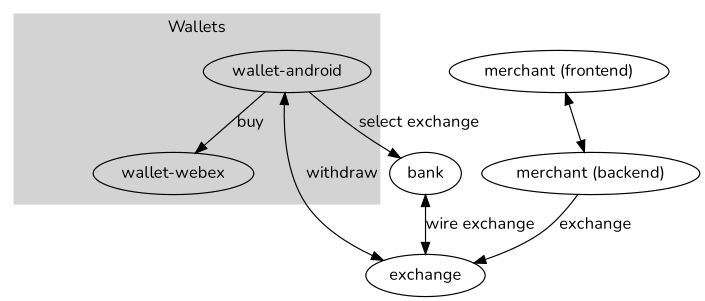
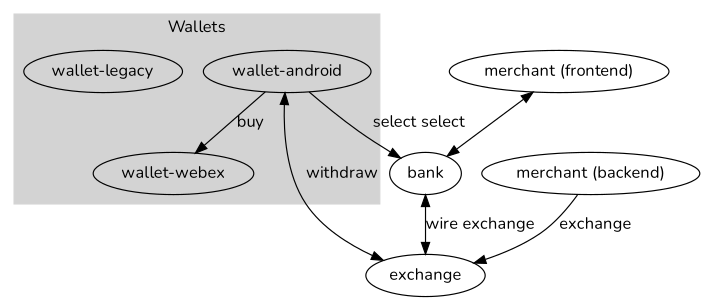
  digraph {
    compound=true
    concatenate=true
    fontname=Nunito
    node [fontname=Nunito]
    edge [fontname=Nunito]
    n1 [label="wallet-webex"]
    n2 [label="wallet-android"]
+   n3 [label="wallet-legacy"]
    exchange
    bank
    n6 [label="merchant (frontend)"]
    n7 [label="merchant (backend)"]
    subgraph cluster_1 {
      color=lightgrey
      label=Wallets
      style=filled
      n1
      n2
+     n3
    }
    n2 -> n1 [label=buy]
    n2 -> exchange [dir=both label=withdraw]
-   n2 -> bank [label="select exchange"]
+   n2 -> bank [label="select select"]
    bank -> exchange [dir=both label="wire exchange"]
-   n6 -> n7 [dir=both]
+   n6 -> bank [dir=both]
    n7 -> exchange [label=exchange]
  }
